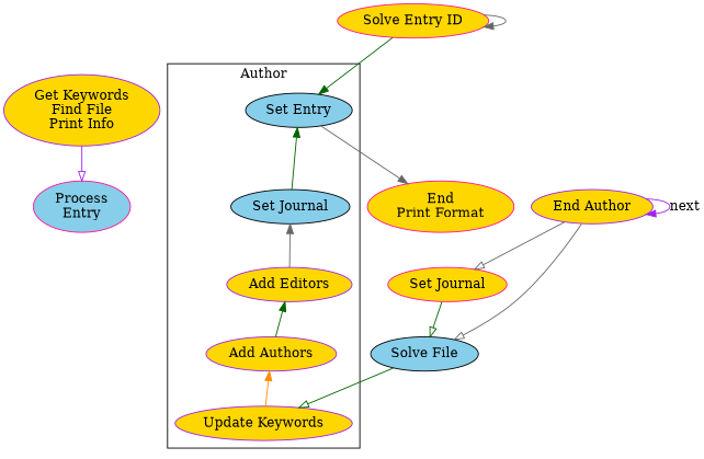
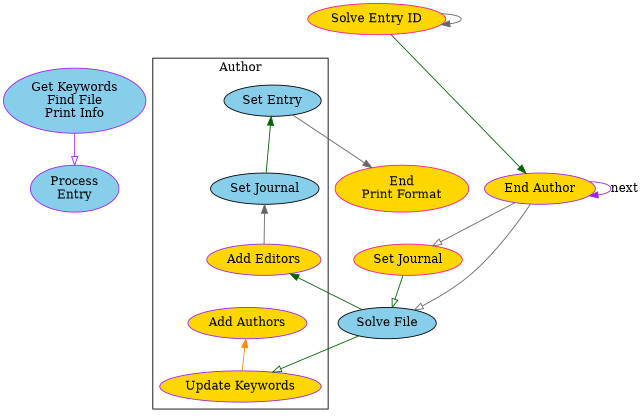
  digraph {
    node [color=purple fillcolor=gold style=filled]
    edge [color=darkgreen arrowhead=onormal]
-   n1 [color=deeppink fillcolor=skyblue label="Process\nEntry"]
+   n1 [fillcolor=skyblue label="Process\nEntry"]
    n2 [color=deeppink label="End\nPrint Format"]
    n3 [label="Update Keywords"]
    n4 [label="Add Authors"]
    n5 [label="Add Editors"]
    n6 [color=black fillcolor=skyblue label="Set Journal"]
    n7 [color=black fillcolor=skyblue label="Set Entry"]
-   n8 [label="Get Keywords\nFind File\nPrint Info"]
+   n8 [fillcolor=skyblue label="Get Keywords\nFind File\nPrint Info"]
    n9 [color=deeppink label="Solve Entry ID"]
    n10 [label="End Author"]
    n11 [color=deeppink label="Set Journal"]
    n12 [color=black fillcolor=skyblue label="Solve File"]
    subgraph sub_1 {
      rank=same
      n1
      n2
    }
    subgraph cluster_2 {
      label=Author
      n3
      n4
      n5
      n6
      n7
    }
    n4 -> n3 [color=darkorange dir=back arrowhead=""]
-   n5 -> n4 [dir=back arrowhead=""]
+   n5 -> n12 [dir=back arrowhead=""]
    n6 -> n5 [color=gray40 dir=back arrowhead=""]
    n7 -> n2 [arrowhead=normal color=gray40]
    n7 -> n6 [dir=back arrowhead=""]
    n8 -> n1 [color=purple]
    n9 -> n9 [arrowhead=normal color=gray40]
-   n9 -> n7 [arrowhead=normal]
+   n9 -> n10 [arrowhead=normal]
    n10 -> n10 [arrowhead=normal color=purple label=next]
    n10 -> n11 [color=gray40]
    n10 -> n12 [color=gray40]
    n11 -> n12
    n12 -> n3
  }
